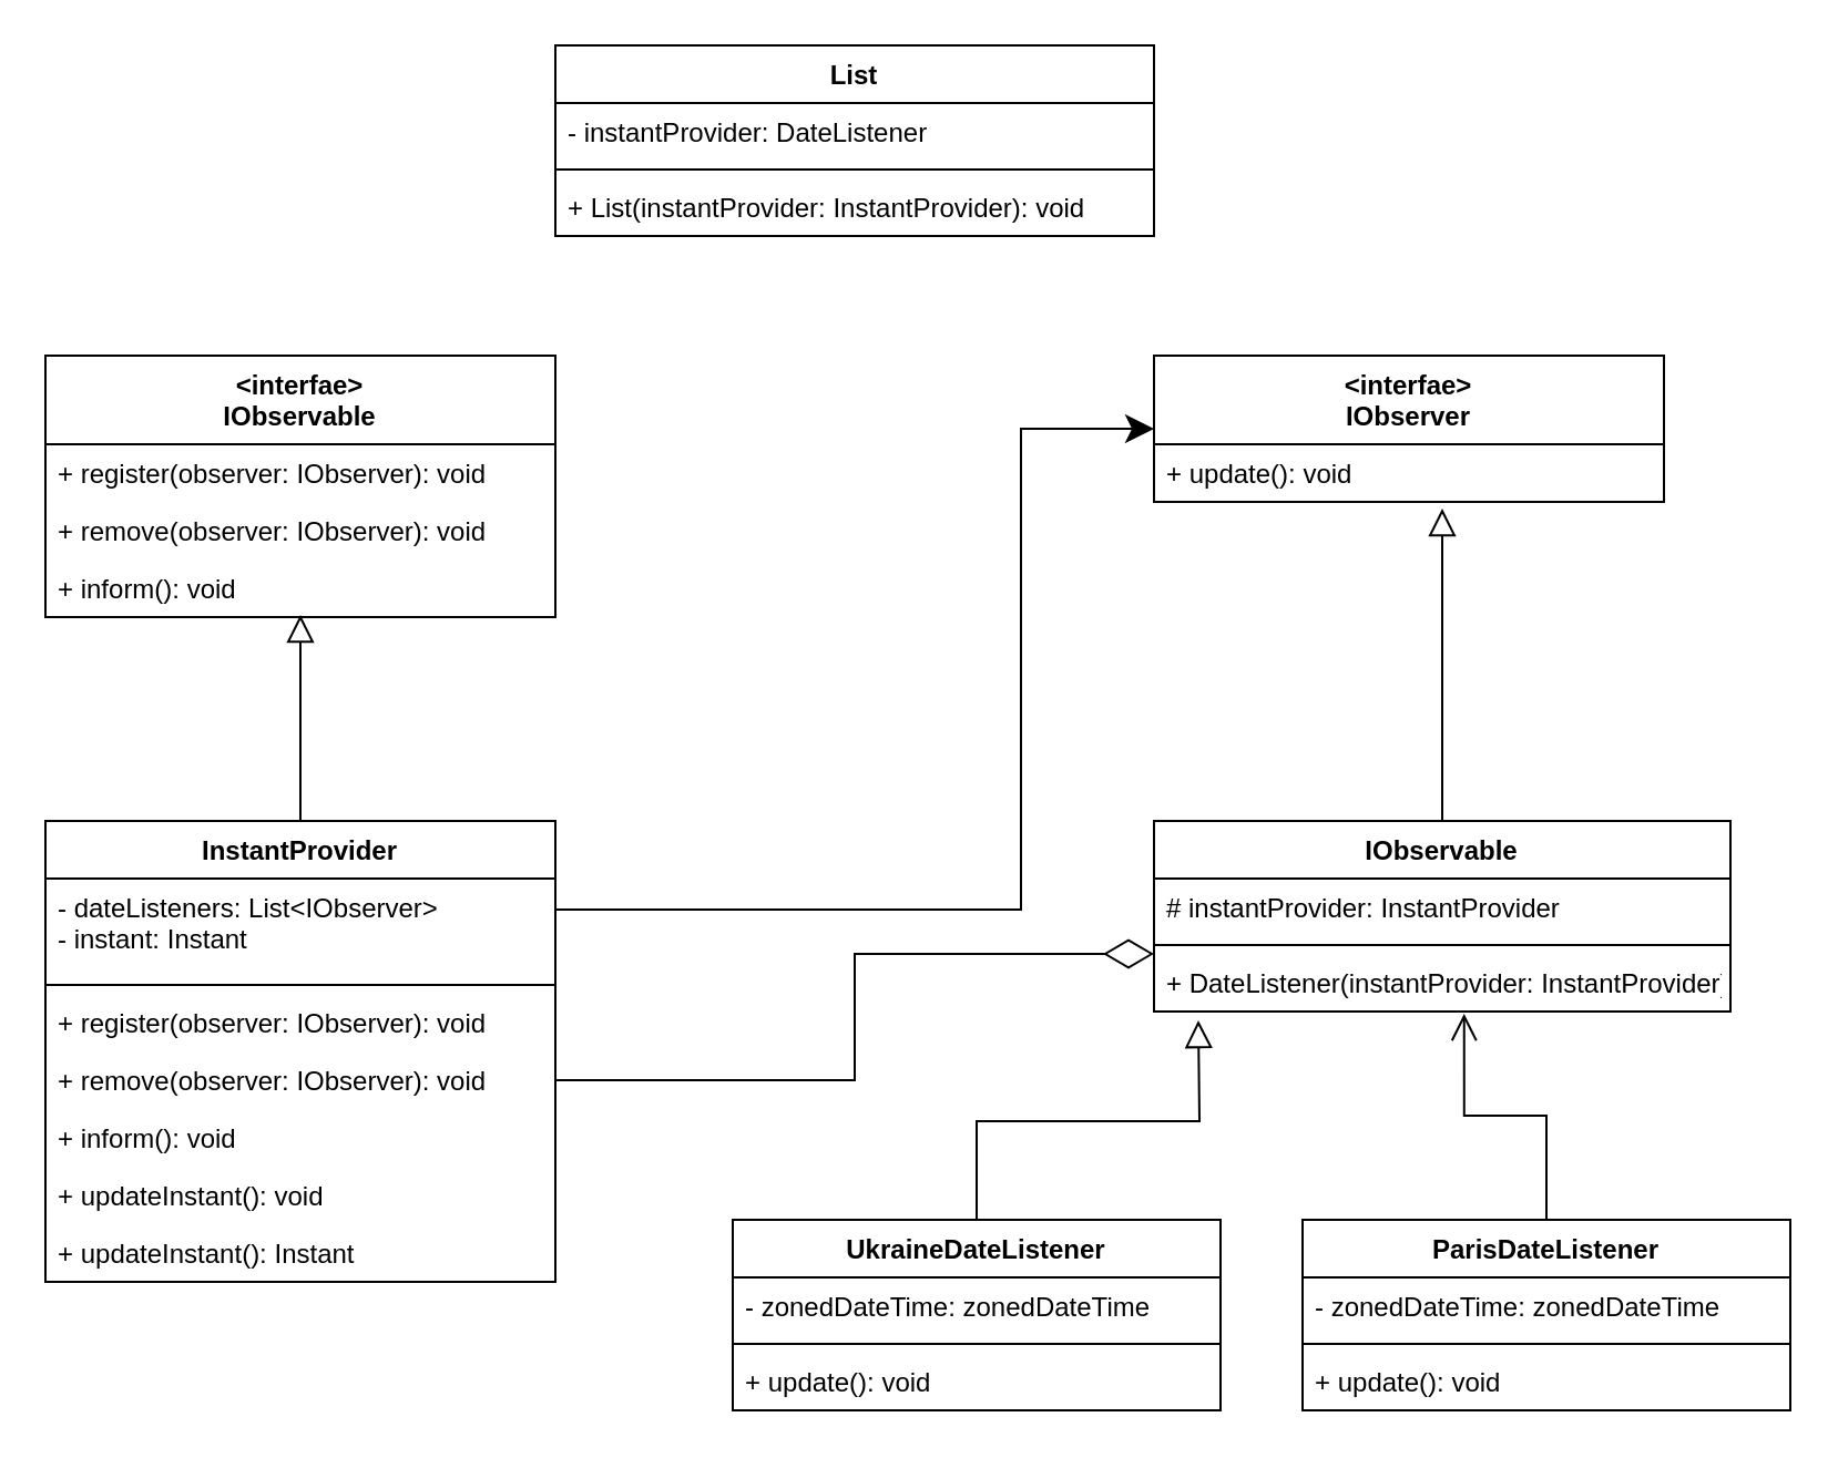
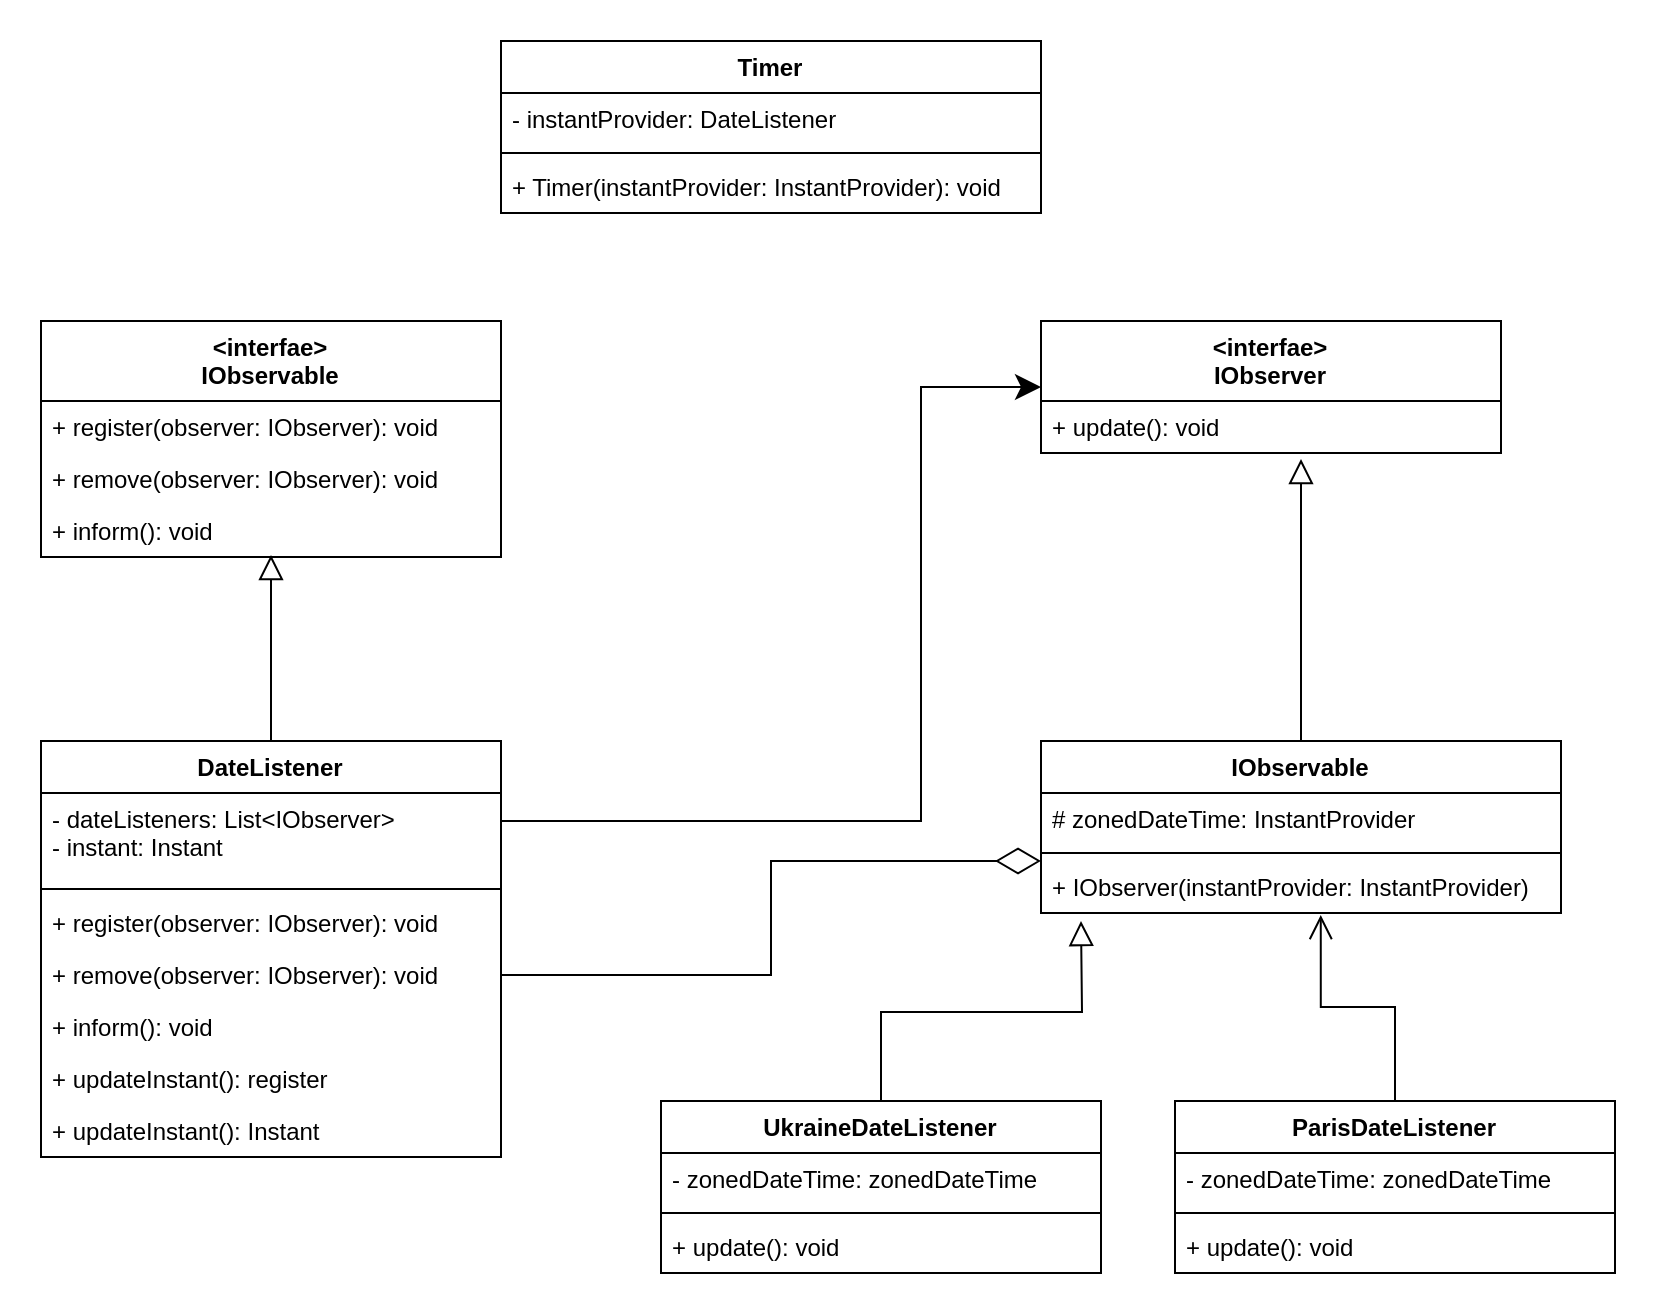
  <mxCell id="0" />
  <mxCell id="1" parent="0" />
- <mxCell id="2" value="List&#10;" style="swimlane;fontStyle=1;align=center;verticalAlign=top;childLayout=stackLayout;horizontal=1;startSize=26;horizontalStack=0;resizeParent=1;resizeParentMax=0;resizeLast=0;collapsible=1;marginBottom=0;" parent="1" vertex="1"><mxGeometry x="250" y="20" width="270" height="86" as="geometry" /></mxCell>
+ <mxCell id="2" value="Timer&#10;" style="swimlane;fontStyle=1;align=center;verticalAlign=top;childLayout=stackLayout;horizontal=1;startSize=26;horizontalStack=0;resizeParent=1;resizeParentMax=0;resizeLast=0;collapsible=1;marginBottom=0;" parent="1" vertex="1"><mxGeometry x="250" y="20" width="270" height="86" as="geometry" /></mxCell>
  <mxCell id="3" value="- instantProvider: DateListener" style="text;strokeColor=none;fillColor=none;align=left;verticalAlign=top;spacingLeft=4;spacingRight=4;overflow=hidden;rotatable=0;points=[[0,0.5],[1,0.5]];portConstraint=eastwest;" parent="2" vertex="1"><mxGeometry y="26" width="270" height="26" as="geometry" /></mxCell>
  <mxCell id="4" value="" style="line;strokeWidth=1;fillColor=none;align=left;verticalAlign=middle;spacingTop=-1;spacingLeft=3;spacingRight=3;rotatable=0;labelPosition=right;points=[];portConstraint=eastwest;" parent="2" vertex="1"><mxGeometry y="52" width="270" height="8" as="geometry" /></mxCell>
- <mxCell id="5" value="+ List(instantProvider: InstantProvider): void" style="text;strokeColor=none;fillColor=none;align=left;verticalAlign=top;spacingLeft=4;spacingRight=4;overflow=hidden;rotatable=0;points=[[0,0.5],[1,0.5]];portConstraint=eastwest;" parent="2" vertex="1"><mxGeometry y="60" width="270" height="26" as="geometry" /></mxCell>
+ <mxCell id="5" value="+ Timer(instantProvider: InstantProvider): void" style="text;strokeColor=none;fillColor=none;align=left;verticalAlign=top;spacingLeft=4;spacingRight=4;overflow=hidden;rotatable=0;points=[[0,0.5],[1,0.5]];portConstraint=eastwest;" parent="2" vertex="1"><mxGeometry y="60" width="270" height="26" as="geometry" /></mxCell>
  <mxCell id="6" value="&lt;interfae&gt;&#10;IObservable" style="swimlane;fontStyle=1;align=center;verticalAlign=top;childLayout=stackLayout;horizontal=1;startSize=40;horizontalStack=0;resizeParent=1;resizeParentMax=0;resizeLast=0;collapsible=1;marginBottom=0;" parent="1" vertex="1"><mxGeometry x="20" y="160" width="230" height="118" as="geometry"><mxRectangle x="20" y="180" width="100" height="30" as="alternateBounds" /></mxGeometry></mxCell>
  <mxCell id="7" value="+ register(observer: IObserver): void" style="text;strokeColor=none;fillColor=none;align=left;verticalAlign=top;spacingLeft=4;spacingRight=4;overflow=hidden;rotatable=0;points=[[0,0.5],[1,0.5]];portConstraint=eastwest;" parent="6" vertex="1"><mxGeometry y="40" width="230" height="26" as="geometry" /></mxCell>
  <mxCell id="8" value="+ remove(observer: IObserver): void" style="text;strokeColor=none;fillColor=none;align=left;verticalAlign=top;spacingLeft=4;spacingRight=4;overflow=hidden;rotatable=0;points=[[0,0.5],[1,0.5]];portConstraint=eastwest;" parent="6" vertex="1"><mxGeometry y="66" width="230" height="26" as="geometry" /></mxCell>
  <mxCell id="9" value="+ inform(): void" style="text;strokeColor=none;fillColor=none;align=left;verticalAlign=top;spacingLeft=4;spacingRight=4;overflow=hidden;rotatable=0;points=[[0,0.5],[1,0.5]];portConstraint=eastwest;" parent="6" vertex="1"><mxGeometry y="92" width="230" height="26" as="geometry" /></mxCell>
  <mxCell id="10" value="&lt;interfae&gt;&#10;IObserver" style="swimlane;fontStyle=1;align=center;verticalAlign=top;childLayout=stackLayout;horizontal=1;startSize=40;horizontalStack=0;resizeParent=1;resizeParentMax=0;resizeLast=0;collapsible=1;marginBottom=0;" parent="1" vertex="1"><mxGeometry x="520" y="160" width="230" height="66" as="geometry"><mxRectangle x="20" y="180" width="100" height="30" as="alternateBounds" /></mxGeometry></mxCell>
  <mxCell id="11" value="+ update(): void" style="text;strokeColor=none;fillColor=none;align=left;verticalAlign=top;spacingLeft=4;spacingRight=4;overflow=hidden;rotatable=0;points=[[0,0.5],[1,0.5]];portConstraint=eastwest;" parent="10" vertex="1"><mxGeometry y="40" width="230" height="26" as="geometry" /></mxCell>
  <mxCell id="12" style="edgeStyle=orthogonalEdgeStyle;rounded=0;orthogonalLoop=1;jettySize=auto;html=1;entryX=0.5;entryY=0.962;entryDx=0;entryDy=0;entryPerimeter=0;endArrow=block;endFill=0;endSize=10;" edge="1" parent="1" source="13" target="9"><mxGeometry relative="1" as="geometry" /></mxCell>
- <mxCell id="13" value="InstantProvider" style="swimlane;fontStyle=1;align=center;verticalAlign=top;childLayout=stackLayout;horizontal=1;startSize=26;horizontalStack=0;resizeParent=1;resizeParentMax=0;resizeLast=0;collapsible=1;marginBottom=0;" parent="1" vertex="1"><mxGeometry x="20" y="370" width="230" height="208" as="geometry" /></mxCell>
+ <mxCell id="13" value="DateListener" style="swimlane;fontStyle=1;align=center;verticalAlign=top;childLayout=stackLayout;horizontal=1;startSize=26;horizontalStack=0;resizeParent=1;resizeParentMax=0;resizeLast=0;collapsible=1;marginBottom=0;" parent="1" vertex="1"><mxGeometry x="20" y="370" width="230" height="208" as="geometry" /></mxCell>
  <mxCell id="14" value="- dateListeners: List&lt;IObserver&gt;&#10;- instant: Instant" style="text;strokeColor=none;fillColor=none;align=left;verticalAlign=top;spacingLeft=4;spacingRight=4;overflow=hidden;rotatable=0;points=[[0,0.5],[1,0.5]];portConstraint=eastwest;" parent="13" vertex="1"><mxGeometry y="26" width="230" height="44" as="geometry" /></mxCell>
  <mxCell id="15" value="" style="line;strokeWidth=1;fillColor=none;align=left;verticalAlign=middle;spacingTop=-1;spacingLeft=3;spacingRight=3;rotatable=0;labelPosition=right;points=[];portConstraint=eastwest;" parent="13" vertex="1"><mxGeometry y="70" width="230" height="8" as="geometry" /></mxCell>
  <mxCell id="16" value="+ register(observer: IObserver): void" style="text;strokeColor=none;fillColor=none;align=left;verticalAlign=top;spacingLeft=4;spacingRight=4;overflow=hidden;rotatable=0;points=[[0,0.5],[1,0.5]];portConstraint=eastwest;" parent="13" vertex="1"><mxGeometry y="78" width="230" height="26" as="geometry" /></mxCell>
  <mxCell id="17" value="+ remove(observer: IObserver): void" style="text;strokeColor=none;fillColor=none;align=left;verticalAlign=top;spacingLeft=4;spacingRight=4;overflow=hidden;rotatable=0;points=[[0,0.5],[1,0.5]];portConstraint=eastwest;" parent="13" vertex="1"><mxGeometry y="104" width="230" height="26" as="geometry" /></mxCell>
  <mxCell id="18" value="+ inform(): void" style="text;strokeColor=none;fillColor=none;align=left;verticalAlign=top;spacingLeft=4;spacingRight=4;overflow=hidden;rotatable=0;points=[[0,0.5],[1,0.5]];portConstraint=eastwest;" parent="13" vertex="1"><mxGeometry y="130" width="230" height="26" as="geometry" /></mxCell>
- <mxCell id="19" value="+ updateInstant(): void" style="text;strokeColor=none;fillColor=none;align=left;verticalAlign=top;spacingLeft=4;spacingRight=4;overflow=hidden;rotatable=0;points=[[0,0.5],[1,0.5]];portConstraint=eastwest;" parent="13" vertex="1"><mxGeometry y="156" width="230" height="26" as="geometry" /></mxCell>
+ <mxCell id="19" value="+ updateInstant(): register" style="text;strokeColor=none;fillColor=none;align=left;verticalAlign=top;spacingLeft=4;spacingRight=4;overflow=hidden;rotatable=0;points=[[0,0.5],[1,0.5]];portConstraint=eastwest;" parent="13" vertex="1"><mxGeometry y="156" width="230" height="26" as="geometry" /></mxCell>
  <mxCell id="20" value="+ updateInstant(): Instant" style="text;strokeColor=none;fillColor=none;align=left;verticalAlign=top;spacingLeft=4;spacingRight=4;overflow=hidden;rotatable=0;points=[[0,0.5],[1,0.5]];portConstraint=eastwest;" parent="13" vertex="1"><mxGeometry y="182" width="230" height="26" as="geometry" /></mxCell>
  <mxCell id="21" style="edgeStyle=orthogonalEdgeStyle;rounded=0;orthogonalLoop=1;jettySize=auto;html=1;endArrow=block;endFill=0;endSize=10;" edge="1" parent="1" source="22"><mxGeometry relative="1" as="geometry"><mxPoint x="650" y="229" as="targetPoint" /><Array as="points"><mxPoint x="650" y="229" /></Array></mxGeometry></mxCell>
  <mxCell id="22" value="IObservable" style="swimlane;fontStyle=1;align=center;verticalAlign=top;childLayout=stackLayout;horizontal=1;startSize=26;horizontalStack=0;resizeParent=1;resizeParentMax=0;resizeLast=0;collapsible=1;marginBottom=0;" vertex="1" parent="1"><mxGeometry x="520" y="370" width="260" height="86" as="geometry" /></mxCell>
- <mxCell id="23" value="# instantProvider: InstantProvider" style="text;strokeColor=none;fillColor=none;align=left;verticalAlign=top;spacingLeft=4;spacingRight=4;overflow=hidden;rotatable=0;points=[[0,0.5],[1,0.5]];portConstraint=eastwest;" vertex="1" parent="22"><mxGeometry y="26" width="260" height="26" as="geometry" /></mxCell>
+ <mxCell id="23" value="# zonedDateTime: InstantProvider" style="text;strokeColor=none;fillColor=none;align=left;verticalAlign=top;spacingLeft=4;spacingRight=4;overflow=hidden;rotatable=0;points=[[0,0.5],[1,0.5]];portConstraint=eastwest;" vertex="1" parent="22"><mxGeometry y="26" width="260" height="26" as="geometry" /></mxCell>
  <mxCell id="24" value="" style="line;strokeWidth=1;fillColor=none;align=left;verticalAlign=middle;spacingTop=-1;spacingLeft=3;spacingRight=3;rotatable=0;labelPosition=right;points=[];portConstraint=eastwest;" vertex="1" parent="22"><mxGeometry y="52" width="260" height="8" as="geometry" /></mxCell>
- <mxCell id="25" value="+ DateListener(instantProvider: InstantProvider)&#10;" style="text;strokeColor=none;fillColor=none;align=left;verticalAlign=top;spacingLeft=4;spacingRight=4;overflow=hidden;rotatable=0;points=[[0,0.5],[1,0.5]];portConstraint=eastwest;" vertex="1" parent="22"><mxGeometry y="60" width="260" height="26" as="geometry" /></mxCell>
+ <mxCell id="25" value="+ IObserver(instantProvider: InstantProvider)&#10;" style="text;strokeColor=none;fillColor=none;align=left;verticalAlign=top;spacingLeft=4;spacingRight=4;overflow=hidden;rotatable=0;points=[[0,0.5],[1,0.5]];portConstraint=eastwest;" vertex="1" parent="22"><mxGeometry y="60" width="260" height="26" as="geometry" /></mxCell>
  <mxCell id="26" style="edgeStyle=orthogonalEdgeStyle;rounded=0;orthogonalLoop=1;jettySize=auto;html=1;endArrow=block;endFill=0;endSize=10;" edge="1" parent="1" source="27"><mxGeometry relative="1" as="geometry"><mxPoint x="540" y="460" as="targetPoint" /></mxGeometry></mxCell>
  <mxCell id="27" value="UkraineDateListener" style="swimlane;fontStyle=1;align=center;verticalAlign=top;childLayout=stackLayout;horizontal=1;startSize=26;horizontalStack=0;resizeParent=1;resizeParentMax=0;resizeLast=0;collapsible=1;marginBottom=0;" vertex="1" parent="1"><mxGeometry x="330" y="550" width="220" height="86" as="geometry" /></mxCell>
  <mxCell id="28" value="- zonedDateTime: zonedDateTime" style="text;strokeColor=none;fillColor=none;align=left;verticalAlign=top;spacingLeft=4;spacingRight=4;overflow=hidden;rotatable=0;points=[[0,0.5],[1,0.5]];portConstraint=eastwest;" vertex="1" parent="27"><mxGeometry y="26" width="220" height="26" as="geometry" /></mxCell>
  <mxCell id="29" value="" style="line;strokeWidth=1;fillColor=none;align=left;verticalAlign=middle;spacingTop=-1;spacingLeft=3;spacingRight=3;rotatable=0;labelPosition=right;points=[];portConstraint=eastwest;" vertex="1" parent="27"><mxGeometry y="52" width="220" height="8" as="geometry" /></mxCell>
  <mxCell id="30" value="+ update(): void" style="text;strokeColor=none;fillColor=none;align=left;verticalAlign=top;spacingLeft=4;spacingRight=4;overflow=hidden;rotatable=0;points=[[0,0.5],[1,0.5]];portConstraint=eastwest;" vertex="1" parent="27"><mxGeometry y="60" width="220" height="26" as="geometry" /></mxCell>
  <mxCell id="31" style="edgeStyle=orthogonalEdgeStyle;rounded=0;orthogonalLoop=1;jettySize=auto;html=1;entryX=0.538;entryY=1.038;entryDx=0;entryDy=0;entryPerimeter=0;endArrow=open;endFill=0;endSize=10;" edge="1" parent="1" source="32" target="25"><mxGeometry relative="1" as="geometry" /></mxCell>
  <mxCell id="32" value="ParisDateListener" style="swimlane;fontStyle=1;align=center;verticalAlign=top;childLayout=stackLayout;horizontal=1;startSize=26;horizontalStack=0;resizeParent=1;resizeParentMax=0;resizeLast=0;collapsible=1;marginBottom=0;" vertex="1" parent="1"><mxGeometry x="587" y="550" width="220" height="86" as="geometry" /></mxCell>
  <mxCell id="33" value="- zonedDateTime: zonedDateTime" style="text;strokeColor=none;fillColor=none;align=left;verticalAlign=top;spacingLeft=4;spacingRight=4;overflow=hidden;rotatable=0;points=[[0,0.5],[1,0.5]];portConstraint=eastwest;" vertex="1" parent="32"><mxGeometry y="26" width="220" height="26" as="geometry" /></mxCell>
  <mxCell id="34" value="" style="line;strokeWidth=1;fillColor=none;align=left;verticalAlign=middle;spacingTop=-1;spacingLeft=3;spacingRight=3;rotatable=0;labelPosition=right;points=[];portConstraint=eastwest;" vertex="1" parent="32"><mxGeometry y="52" width="220" height="8" as="geometry" /></mxCell>
  <mxCell id="35" value="+ update(): void" style="text;strokeColor=none;fillColor=none;align=left;verticalAlign=top;spacingLeft=4;spacingRight=4;overflow=hidden;rotatable=0;points=[[0,0.5],[1,0.5]];portConstraint=eastwest;" vertex="1" parent="32"><mxGeometry y="60" width="220" height="26" as="geometry" /></mxCell>
  <mxCell id="36" style="edgeStyle=orthogonalEdgeStyle;rounded=0;orthogonalLoop=1;jettySize=auto;html=1;entryX=0;entryY=0.5;entryDx=0;entryDy=0;startArrow=none;startFill=0;endArrow=classic;endFill=1;endSize=10;strokeWidth=1;" edge="1" parent="1" target="10"><mxGeometry relative="1" as="geometry"><mxPoint x="250" y="410" as="sourcePoint" /><Array as="points"><mxPoint x="250" y="410" /><mxPoint x="460" y="410" /><mxPoint x="460" y="193" /></Array></mxGeometry></mxCell>
  <mxCell id="37" style="edgeStyle=orthogonalEdgeStyle;rounded=0;orthogonalLoop=1;jettySize=auto;html=1;startArrow=none;startFill=0;endArrow=diamondThin;endFill=0;endSize=20;strokeWidth=1;" edge="1" parent="1" source="17"><mxGeometry relative="1" as="geometry"><mxPoint x="520" y="430" as="targetPoint" /><Array as="points"><mxPoint x="385" y="487" /><mxPoint x="385" y="430" /><mxPoint x="520" y="430" /></Array></mxGeometry></mxCell>
